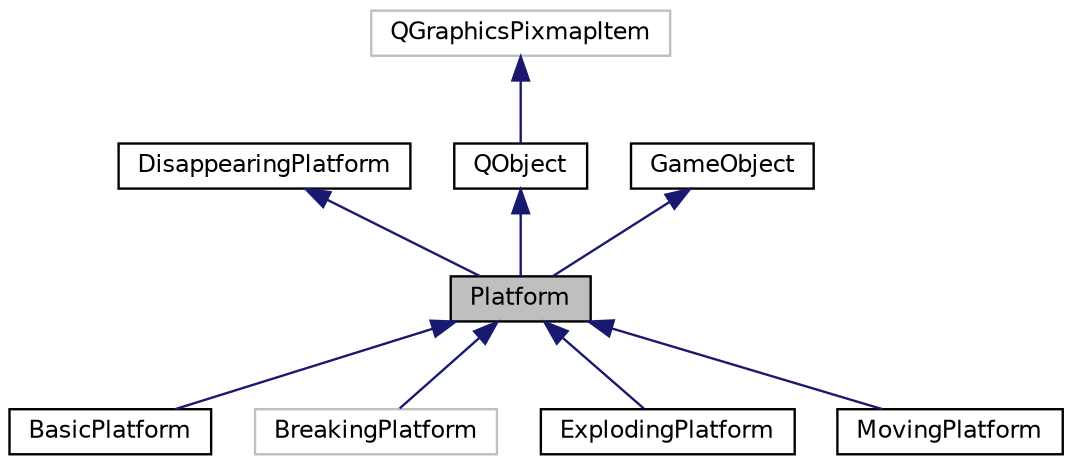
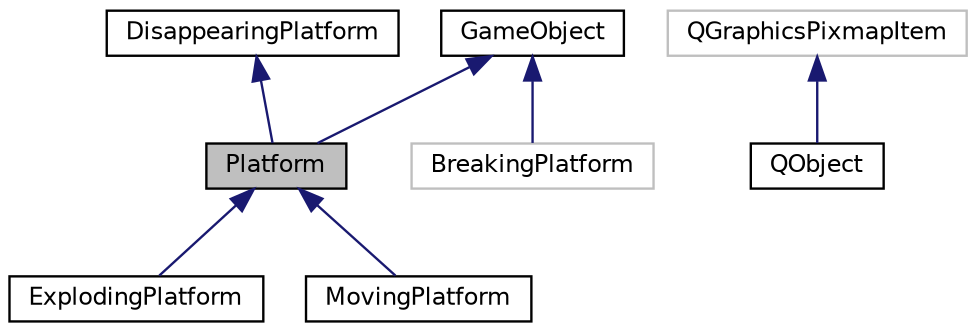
  digraph {
    node [color=black fillcolor=white fontname=Helvetica fontsize=10 shape=record style=filled]
    edge [color=midnightblue dir=back fontname=Helvetica fontsize=10 labelfontname=Helvetica labelfontsize=10 style=solid]
    n1 [fillcolor=grey75 fontcolor=black height=0.2 label=Platform width=0.4]
-   n2 [height=0.2 label=BasicPlatform width=0.4]
    n3 [color=grey75 height=0.2 label=BreakingPlatform width=0.4]
    n4 [height=0.2 label=ExplodingPlatform width=0.4]
    n5 [height=0.2 label=MovingPlatform width=0.4]
    n6 [height=0.2 label=DisappearingPlatform width=0.4]
    n7 [height=0.2 label=QObject width=0.4]
    n8 [height=0.2 label=GameObject width=0.4]
    n9 [color=grey75 height=0.2 label=QGraphicsPixmapItem width=0.4]
-   n1 -> n2
-   n1 -> n3
+   n8 -> n3
    n1 -> n4
    n1 -> n5
    n6 -> n1
-   n7 -> n1
    n8 -> n1
    n9 -> n7
  }
